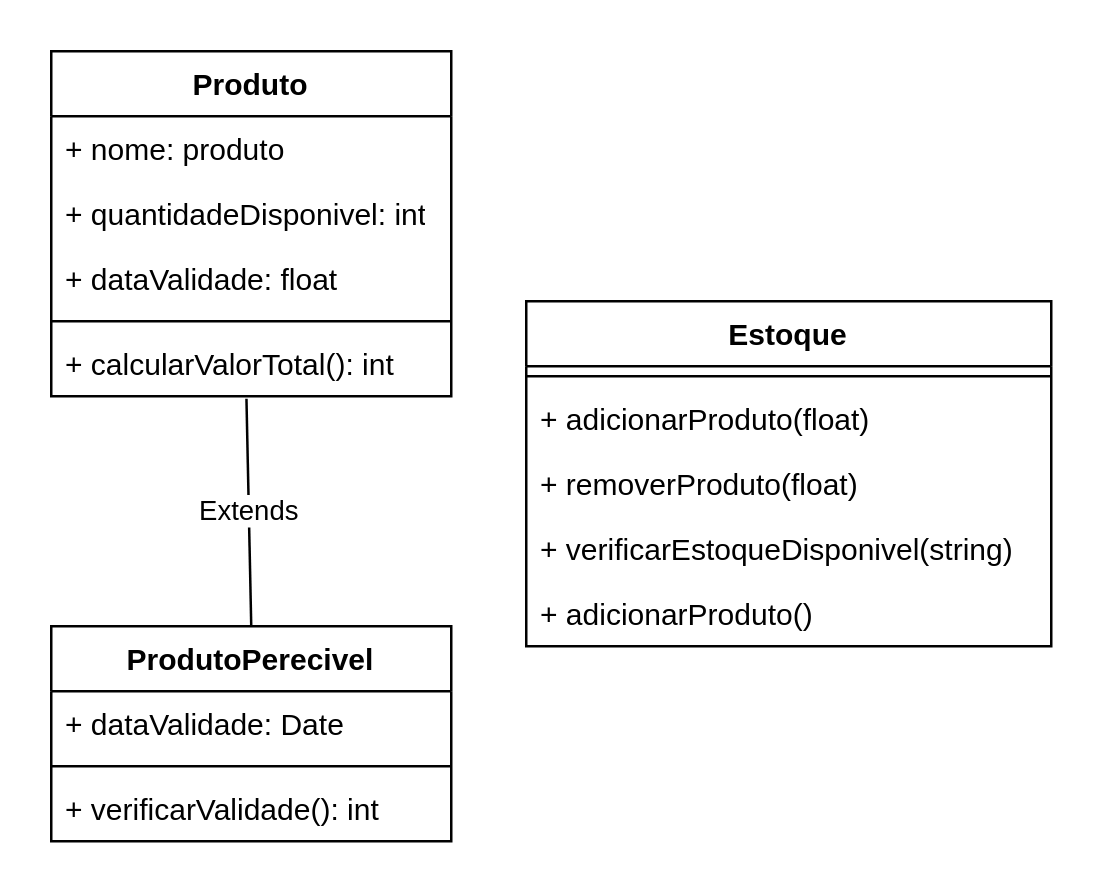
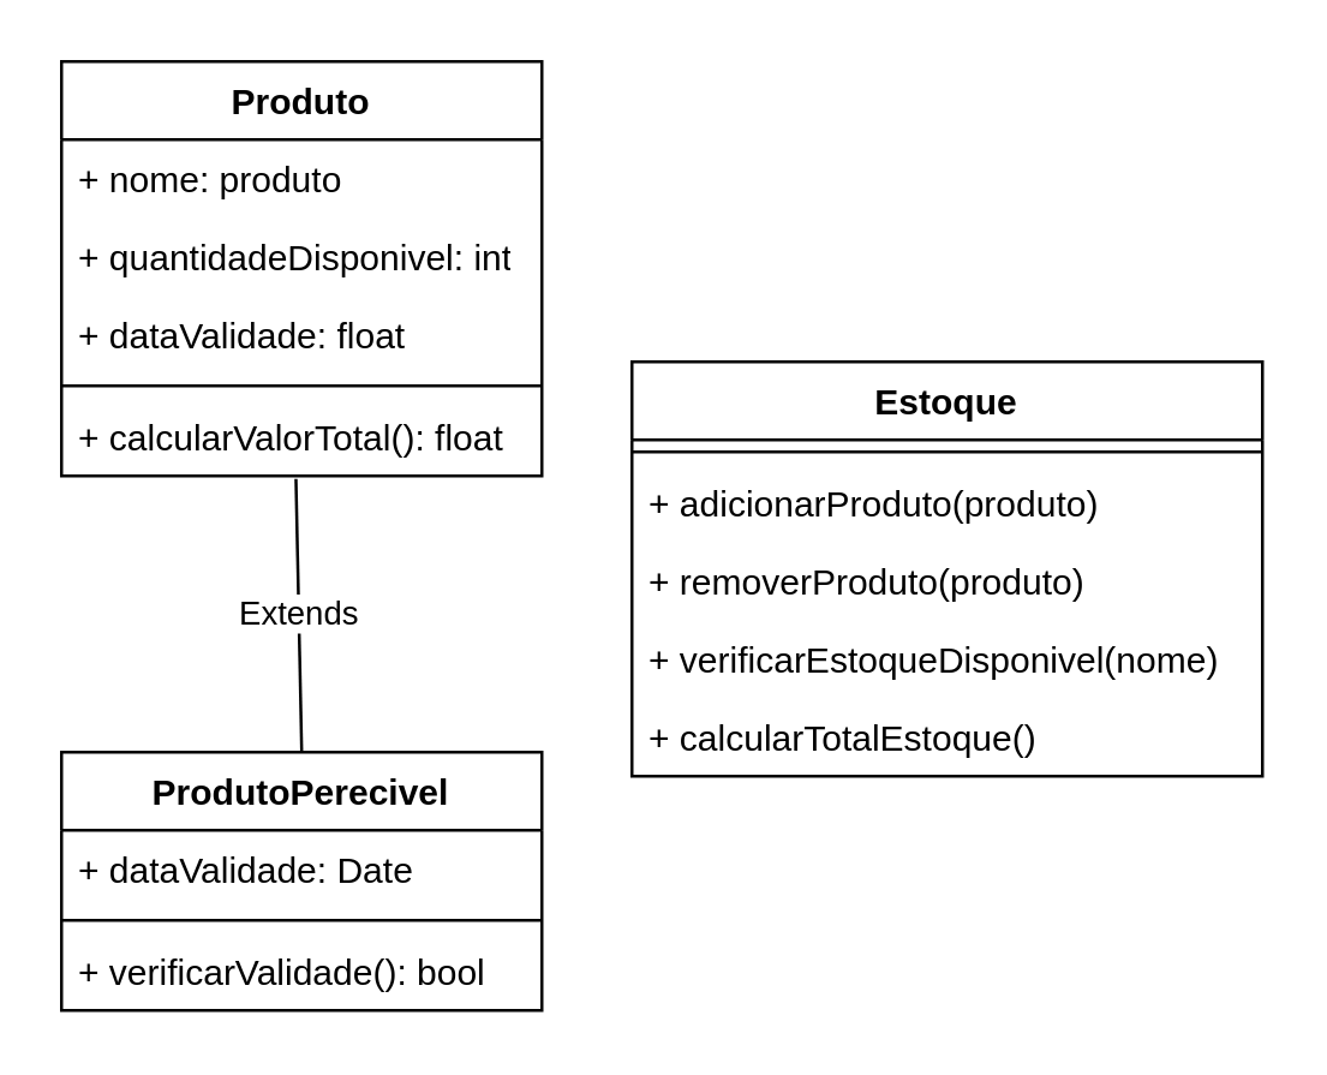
  <mxCell id="0" />
  <mxCell id="1" parent="0" />
  <mxCell id="2" value="Produto" style="swimlane;fontStyle=1;align=center;verticalAlign=top;childLayout=stackLayout;horizontal=1;startSize=26;horizontalStack=0;resizeParent=1;resizeParentMax=0;resizeLast=0;collapsible=1;marginBottom=0;whiteSpace=wrap;html=1;" parent="1" vertex="1"><mxGeometry x="20" y="20" width="160" height="138" as="geometry" /></mxCell>
  <mxCell id="3" value="+ nome: produto" style="text;strokeColor=none;fillColor=none;align=left;verticalAlign=top;spacingLeft=4;spacingRight=4;overflow=hidden;rotatable=0;points=[[0,0.5],[1,0.5]];portConstraint=eastwest;whiteSpace=wrap;html=1;" parent="2" vertex="1"><mxGeometry y="26" width="160" height="26" as="geometry" /></mxCell>
  <mxCell id="4" value="+ quantidadeDisponivel: int" style="text;strokeColor=none;fillColor=none;align=left;verticalAlign=top;spacingLeft=4;spacingRight=4;overflow=hidden;rotatable=0;points=[[0,0.5],[1,0.5]];portConstraint=eastwest;whiteSpace=wrap;html=1;" parent="2" vertex="1"><mxGeometry y="52" width="160" height="26" as="geometry" /></mxCell>
  <mxCell id="5" value="+ dataValidade: float" style="text;strokeColor=none;fillColor=none;align=left;verticalAlign=top;spacingLeft=4;spacingRight=4;overflow=hidden;rotatable=0;points=[[0,0.5],[1,0.5]];portConstraint=eastwest;whiteSpace=wrap;html=1;" parent="2" vertex="1"><mxGeometry y="78" width="160" height="26" as="geometry" /></mxCell>
  <mxCell id="6" value="" style="line;strokeWidth=1;fillColor=none;align=left;verticalAlign=middle;spacingTop=-1;spacingLeft=3;spacingRight=3;rotatable=0;labelPosition=right;points=[];portConstraint=eastwest;strokeColor=inherit;" parent="2" vertex="1"><mxGeometry y="104" width="160" height="8" as="geometry" /></mxCell>
- <mxCell id="7" value="+ calcularValorTotal(): int" style="text;strokeColor=none;fillColor=none;align=left;verticalAlign=top;spacingLeft=4;spacingRight=4;overflow=hidden;rotatable=0;points=[[0,0.5],[1,0.5]];portConstraint=eastwest;whiteSpace=wrap;html=1;" parent="2" vertex="1"><mxGeometry y="112" width="160" height="26" as="geometry" /></mxCell>
+ <mxCell id="7" value="+ calcularValorTotal(): float" style="text;strokeColor=none;fillColor=none;align=left;verticalAlign=top;spacingLeft=4;spacingRight=4;overflow=hidden;rotatable=0;points=[[0,0.5],[1,0.5]];portConstraint=eastwest;whiteSpace=wrap;html=1;" parent="2" vertex="1"><mxGeometry y="112" width="160" height="26" as="geometry" /></mxCell>
  <mxCell id="8" value="ProdutoPerecivel" style="swimlane;fontStyle=1;align=center;verticalAlign=top;childLayout=stackLayout;horizontal=1;startSize=26;horizontalStack=0;resizeParent=1;resizeParentMax=0;resizeLast=0;collapsible=1;marginBottom=0;whiteSpace=wrap;html=1;" parent="1" vertex="1"><mxGeometry x="20" y="250" width="160" height="86" as="geometry" /></mxCell>
  <mxCell id="9" value="+ dataValidade: Date" style="text;strokeColor=none;fillColor=none;align=left;verticalAlign=top;spacingLeft=4;spacingRight=4;overflow=hidden;rotatable=0;points=[[0,0.5],[1,0.5]];portConstraint=eastwest;whiteSpace=wrap;html=1;" parent="8" vertex="1"><mxGeometry y="26" width="160" height="26" as="geometry" /></mxCell>
  <mxCell id="10" value="" style="line;strokeWidth=1;fillColor=none;align=left;verticalAlign=middle;spacingTop=-1;spacingLeft=3;spacingRight=3;rotatable=0;labelPosition=right;points=[];portConstraint=eastwest;strokeColor=inherit;" parent="8" vertex="1"><mxGeometry y="52" width="160" height="8" as="geometry" /></mxCell>
- <mxCell id="11" value="+ verificarValidade(): int" style="text;strokeColor=none;fillColor=none;align=left;verticalAlign=top;spacingLeft=4;spacingRight=4;overflow=hidden;rotatable=0;points=[[0,0.5],[1,0.5]];portConstraint=eastwest;whiteSpace=wrap;html=1;" parent="8" vertex="1"><mxGeometry y="60" width="160" height="26" as="geometry" /></mxCell>
+ <mxCell id="11" value="+ verificarValidade(): bool" style="text;strokeColor=none;fillColor=none;align=left;verticalAlign=top;spacingLeft=4;spacingRight=4;overflow=hidden;rotatable=0;points=[[0,0.5],[1,0.5]];portConstraint=eastwest;whiteSpace=wrap;html=1;" parent="8" vertex="1"><mxGeometry y="60" width="160" height="26" as="geometry" /></mxCell>
  <mxCell id="12" value="Estoque" style="swimlane;fontStyle=1;align=center;verticalAlign=top;childLayout=stackLayout;horizontal=1;startSize=26;horizontalStack=0;resizeParent=1;resizeParentMax=0;resizeLast=0;collapsible=1;marginBottom=0;whiteSpace=wrap;html=1;" parent="1" vertex="1"><mxGeometry x="210" y="120" width="210" height="138" as="geometry" /></mxCell>
  <mxCell id="13" value="" style="line;strokeWidth=1;fillColor=none;align=left;verticalAlign=middle;spacingTop=-1;spacingLeft=3;spacingRight=3;rotatable=0;labelPosition=right;points=[];portConstraint=eastwest;strokeColor=inherit;" parent="12" vertex="1"><mxGeometry y="26" width="210" height="8" as="geometry" /></mxCell>
- <mxCell id="14" value="+ adicionarProduto(float)" style="text;strokeColor=none;fillColor=none;align=left;verticalAlign=top;spacingLeft=4;spacingRight=4;overflow=hidden;rotatable=0;points=[[0,0.5],[1,0.5]];portConstraint=eastwest;whiteSpace=wrap;html=1;" parent="12" vertex="1"><mxGeometry y="34" width="210" height="26" as="geometry" /></mxCell>
- <mxCell id="15" value="+ removerProduto(float)" style="text;strokeColor=none;fillColor=none;align=left;verticalAlign=top;spacingLeft=4;spacingRight=4;overflow=hidden;rotatable=0;points=[[0,0.5],[1,0.5]];portConstraint=eastwest;whiteSpace=wrap;html=1;" parent="12" vertex="1"><mxGeometry y="60" width="210" height="26" as="geometry" /></mxCell>
- <mxCell id="16" value="+ verificarEstoqueDisponivel(string)" style="text;strokeColor=none;fillColor=none;align=left;verticalAlign=top;spacingLeft=4;spacingRight=4;overflow=hidden;rotatable=0;points=[[0,0.5],[1,0.5]];portConstraint=eastwest;whiteSpace=wrap;html=1;" parent="12" vertex="1"><mxGeometry y="86" width="210" height="26" as="geometry" /></mxCell>
- <mxCell id="17" value="+ adicionarProduto()" style="text;strokeColor=none;fillColor=none;align=left;verticalAlign=top;spacingLeft=4;spacingRight=4;overflow=hidden;rotatable=0;points=[[0,0.5],[1,0.5]];portConstraint=eastwest;whiteSpace=wrap;html=1;" parent="12" vertex="1"><mxGeometry y="112" width="210" height="26" as="geometry" /></mxCell>
+ <mxCell id="14" value="+ adicionarProduto(produto)" style="text;strokeColor=none;fillColor=none;align=left;verticalAlign=top;spacingLeft=4;spacingRight=4;overflow=hidden;rotatable=0;points=[[0,0.5],[1,0.5]];portConstraint=eastwest;whiteSpace=wrap;html=1;" parent="12" vertex="1"><mxGeometry y="34" width="210" height="26" as="geometry" /></mxCell>
+ <mxCell id="15" value="+ removerProduto(produto)" style="text;strokeColor=none;fillColor=none;align=left;verticalAlign=top;spacingLeft=4;spacingRight=4;overflow=hidden;rotatable=0;points=[[0,0.5],[1,0.5]];portConstraint=eastwest;whiteSpace=wrap;html=1;" parent="12" vertex="1"><mxGeometry y="60" width="210" height="26" as="geometry" /></mxCell>
+ <mxCell id="16" value="+ verificarEstoqueDisponivel(nome)" style="text;strokeColor=none;fillColor=none;align=left;verticalAlign=top;spacingLeft=4;spacingRight=4;overflow=hidden;rotatable=0;points=[[0,0.5],[1,0.5]];portConstraint=eastwest;whiteSpace=wrap;html=1;" parent="12" vertex="1"><mxGeometry y="86" width="210" height="26" as="geometry" /></mxCell>
+ <mxCell id="17" value="+ calcularTotalEstoque()" style="text;strokeColor=none;fillColor=none;align=left;verticalAlign=top;spacingLeft=4;spacingRight=4;overflow=hidden;rotatable=0;points=[[0,0.5],[1,0.5]];portConstraint=eastwest;whiteSpace=wrap;html=1;" parent="12" vertex="1"><mxGeometry y="112" width="210" height="26" as="geometry" /></mxCell>
  <mxCell id="18" value="Extends" style="endArrow=none;endSize=16;endFill=0;html=1;rounded=0;entryX=0.488;entryY=1.038;entryDx=0;entryDy=0;entryPerimeter=0;exitX=0.5;exitY=0;exitDx=0;exitDy=0;" parent="1" source="8" target="7" edge="1"><mxGeometry width="160" relative="1" as="geometry"><mxPoint x="170" y="270" as="sourcePoint" /><mxPoint x="330" y="270" as="targetPoint" /></mxGeometry></mxCell>
